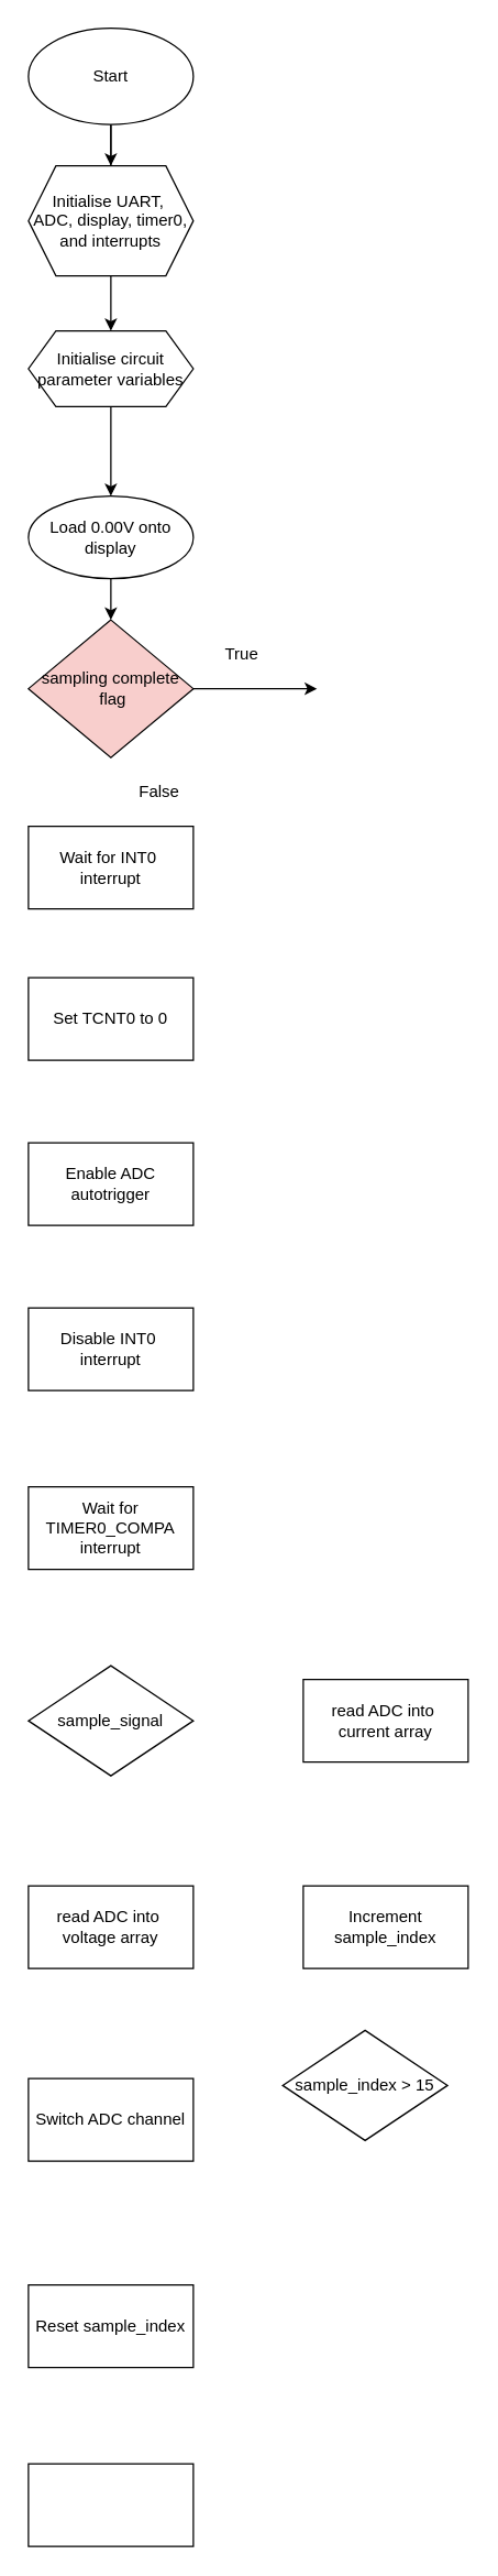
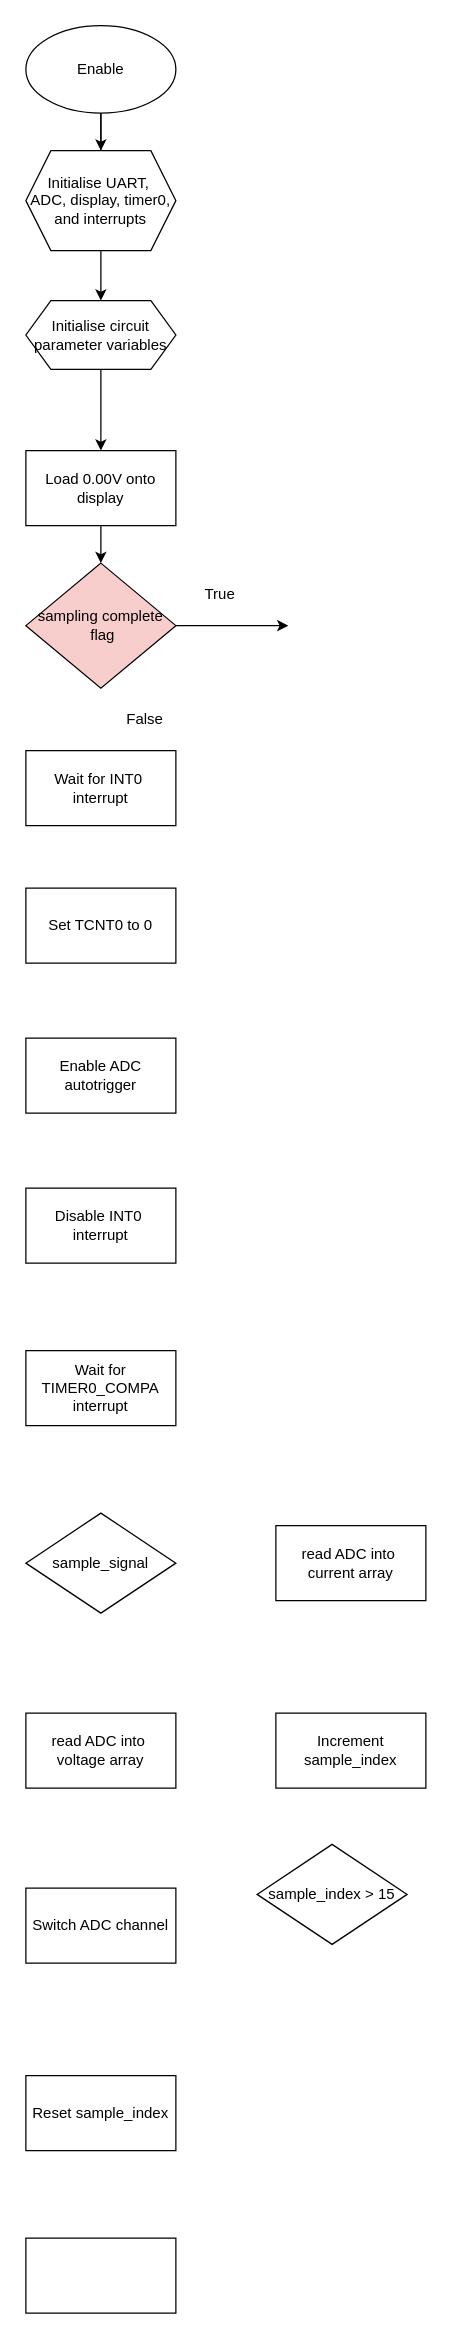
  <mxCell id="0" />
  <mxCell id="1" parent="0" />
- <mxCell id="2" value="Start" style="ellipse;whiteSpace=wrap;html=1;" parent="1" vertex="1"><mxGeometry x="20" y="20" width="120" height="70" as="geometry" /></mxCell>
+ <mxCell id="2" value="Enable" style="ellipse;whiteSpace=wrap;html=1;" parent="1" vertex="1"><mxGeometry x="20" y="20" width="120" height="70" as="geometry" /></mxCell>
  <mxCell id="3" value="" style="endArrow=classic;html=1;rounded=0;exitX=0.5;exitY=1;exitDx=0;exitDy=0;entryX=0.5;entryY=0;entryDx=0;entryDy=0;" parent="1" source="2" edge="1"><mxGeometry width="50" height="50" relative="1" as="geometry"><mxPoint x="380" y="670" as="sourcePoint" /><mxPoint x="80" y="130" as="targetPoint" /></mxGeometry></mxCell>
  <mxCell id="4" value="" style="endArrow=classic;html=1;rounded=0;entryX=0.5;entryY=0;entryDx=0;entryDy=0;exitX=0.5;exitY=1;exitDx=0;exitDy=0;" parent="1" source="13" target="14" edge="1"><mxGeometry width="50" height="50" relative="1" as="geometry"><mxPoint x="80" y="200" as="sourcePoint" /><mxPoint x="80" y="240" as="targetPoint" /></mxGeometry></mxCell>
  <mxCell id="5" style="edgeStyle=orthogonalEdgeStyle;rounded=0;orthogonalLoop=1;jettySize=auto;html=1;exitX=0.5;exitY=1;exitDx=0;exitDy=0;entryX=0.5;entryY=0;entryDx=0;entryDy=0;" edge="1" parent="1" source="6" target="8"><mxGeometry relative="1" as="geometry" /></mxCell>
- <mxCell id="6" value="Load 0.00V onto display" style="ellipse;whiteSpace=wrap;html=1;" parent="1" vertex="1"><mxGeometry x="20" y="360" width="120" height="60" as="geometry" /></mxCell>
+ <mxCell id="6" value="Load 0.00V onto display" style="rounded=0;whiteSpace=wrap;html=1;" parent="1" vertex="1"><mxGeometry x="20" y="360" width="120" height="60" as="geometry" /></mxCell>
  <mxCell id="7" value="" style="endArrow=classic;html=1;rounded=0;exitX=0.5;exitY=1;exitDx=0;exitDy=0;entryX=0.5;entryY=0;entryDx=0;entryDy=0;" parent="1" source="14" target="6" edge="1"><mxGeometry width="50" height="50" relative="1" as="geometry"><mxPoint x="80" y="300" as="sourcePoint" /><mxPoint x="430" y="620" as="targetPoint" /></mxGeometry></mxCell>
  <mxCell id="8" value="sampling complete&lt;div&gt;&amp;nbsp;flag&lt;/div&gt;" style="rhombus;whiteSpace=wrap;html=1;fillColor=#f8cecc;" parent="1" vertex="1"><mxGeometry x="20" y="450" width="120" height="100" as="geometry" /></mxCell>
  <mxCell id="9" value="" style="endArrow=classic;html=1;rounded=0;exitX=1;exitY=0.5;exitDx=0;exitDy=0;" parent="1" source="8" edge="1"><mxGeometry width="50" height="50" relative="1" as="geometry"><mxPoint x="370" y="670" as="sourcePoint" /><mxPoint x="230" y="500" as="targetPoint" /></mxGeometry></mxCell>
  <mxCell id="10" value="True" style="text;html=1;align=center;verticalAlign=middle;resizable=0;points=[];autosize=1;strokeColor=none;fillColor=none;" parent="1" vertex="1"><mxGeometry x="150" y="460" width="50" height="30" as="geometry" /></mxCell>
  <mxCell id="11" value="False" style="text;html=1;align=center;verticalAlign=middle;resizable=0;points=[];autosize=1;strokeColor=none;fillColor=none;" parent="1" vertex="1"><mxGeometry x="90" y="560" width="50" height="30" as="geometry" /></mxCell>
  <mxCell id="12" value="" style="edgeStyle=orthogonalEdgeStyle;rounded=0;orthogonalLoop=1;jettySize=auto;html=1;exitX=0.5;exitY=1;exitDx=0;exitDy=0;entryX=0.5;entryY=0;entryDx=0;entryDy=0;" edge="1" parent="1" source="2" target="13"><mxGeometry relative="1" as="geometry" /></mxCell>
  <mxCell id="13" value="Initialise UART,&amp;nbsp;&lt;div&gt;ADC, display, timer0, and interrupts&lt;/div&gt;" style="shape=hexagon;perimeter=hexagonPerimeter2;whiteSpace=wrap;html=1;fixedSize=1;" vertex="1" parent="1"><mxGeometry x="20" y="120" width="120" height="80" as="geometry" /></mxCell>
  <mxCell id="14" value="Initialise circuit parameter variables" style="shape=hexagon;perimeter=hexagonPerimeter2;whiteSpace=wrap;html=1;fixedSize=1;" vertex="1" parent="1"><mxGeometry x="20" y="240" width="120" height="55" as="geometry" /></mxCell>
  <mxCell id="15" value="Wait for INT0&amp;nbsp;&lt;div&gt;interrupt&lt;/div&gt;" style="rounded=0;whiteSpace=wrap;html=1;" vertex="1" parent="1"><mxGeometry x="20" y="600" width="120" height="60" as="geometry" /></mxCell>
  <mxCell id="16" value="Set TCNT0 to 0" style="rounded=0;whiteSpace=wrap;html=1;" vertex="1" parent="1"><mxGeometry x="20" y="710" width="120" height="60" as="geometry" /></mxCell>
  <mxCell id="17" value="Enable ADC autotrigger" style="rounded=0;whiteSpace=wrap;html=1;" vertex="1" parent="1"><mxGeometry x="20" y="830" width="120" height="60" as="geometry" /></mxCell>
  <mxCell id="18" value="Disable INT0&amp;nbsp;&lt;div&gt;interrupt&lt;/div&gt;" style="rounded=0;whiteSpace=wrap;html=1;" vertex="1" parent="1"><mxGeometry x="20" y="950" width="120" height="60" as="geometry" /></mxCell>
  <mxCell id="19" value="Wait for TIMER0_COMPA interrupt" style="rounded=0;whiteSpace=wrap;html=1;" vertex="1" parent="1"><mxGeometry x="20" y="1080" width="120" height="60" as="geometry" /></mxCell>
  <mxCell id="20" value="sample_signal" style="rhombus;whiteSpace=wrap;html=1;" vertex="1" parent="1"><mxGeometry x="20" y="1210" width="120" height="80" as="geometry" /></mxCell>
  <mxCell id="21" value="read ADC into&amp;nbsp;&lt;div&gt;current array&lt;/div&gt;" style="rounded=0;whiteSpace=wrap;html=1;" vertex="1" parent="1"><mxGeometry x="220" y="1220" width="120" height="60" as="geometry" /></mxCell>
  <mxCell id="22" value="read ADC into&amp;nbsp;&lt;div&gt;voltage array&lt;/div&gt;" style="rounded=0;whiteSpace=wrap;html=1;" vertex="1" parent="1"><mxGeometry x="20" y="1370" width="120" height="60" as="geometry" /></mxCell>
  <mxCell id="23" value="Increment sample_index" style="rounded=0;whiteSpace=wrap;html=1;" vertex="1" parent="1"><mxGeometry x="220" y="1370" width="120" height="60" as="geometry" /></mxCell>
  <mxCell id="24" value="sample_index &amp;gt; 15" style="rhombus;whiteSpace=wrap;html=1;" vertex="1" parent="1"><mxGeometry x="205" y="1475" width="120" height="80" as="geometry" /></mxCell>
  <mxCell id="25" value="Switch ADC channel" style="rounded=0;whiteSpace=wrap;html=1;" vertex="1" parent="1"><mxGeometry x="20" y="1510" width="120" height="60" as="geometry" /></mxCell>
  <mxCell id="26" value="Reset sample_index" style="rounded=0;whiteSpace=wrap;html=1;" vertex="1" parent="1"><mxGeometry x="20" y="1660" width="120" height="60" as="geometry" /></mxCell>
  <mxCell id="27" value="" style="rounded=0;whiteSpace=wrap;html=1;" vertex="1" parent="1"><mxGeometry x="20" y="1790" width="120" height="60" as="geometry" /></mxCell>
